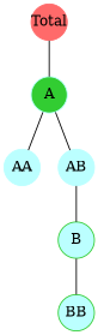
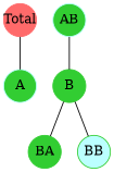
  digraph {
    fontsize=14
    node [color=paleturquoise1 fixedsize=true shape=circle style=filled]
    edge [arrowhead=none]
    Total [color=indianred1 width=0.5]
    A [fillcolor=limegreen width=0.5]
-   AA [width=0.5]
-   AB [width=0.5]
-   B [color=limegreen width=0.5 fillcolor=paleturquoise1]
+   AB [width=0.5 fillcolor=limegreen]
+   B [color=limegreen width=0.5]
+   BA [color=limegreen width=0.5]
    BB [color=limegreen fillcolor=paleturquoise1 width=0.5]
    Total -> A
-   A -> AA
-   A -> AB
    AB -> B
+   B -> BA
    B -> BB
  }
